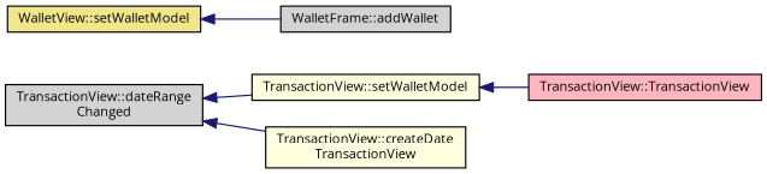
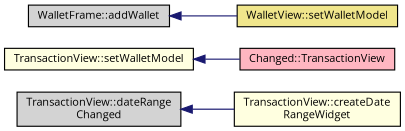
  digraph {
    fontname="Open Sans"
    rankdir=LR
    node [color=black fillcolor=lightgrey fontname="Open Sans" fontsize=10 shape=record style=filled]
    edge [color=midnightblue dir=back fontname="Open Sans" fontsize=10 labelfontname=Helvetica labelfontsize=10 style=solid]
    n1 [fontcolor=black height=0.2 label="TransactionView::dateRange\lChanged" width=0.4]
    n2 [fillcolor=lightyellow height=0.2 label="TransactionView::setWalletModel" width=0.4]
-   n3 [fillcolor=lightyellow height=0.2 label="TransactionView::createDate\lTransactionView" width=0.4]
-   n4 [fillcolor=lightpink height=0.2 label="TransactionView::TransactionView" width=0.4]
+   n3 [fillcolor=lightyellow height=0.2 label="TransactionView::createDate\lRangeWidget" width=0.4]
+   n4 [fillcolor=lightpink height=0.2 label="Changed::TransactionView" width=0.4]
    n5 [fillcolor=khaki height=0.2 label="WalletView::setWalletModel" width=0.4]
    n6 [height=0.2 label="WalletFrame::addWallet" width=0.4]
-   n1 -> n2
    n1 -> n3
    n2 -> n4
-   n5 -> n6
+   n6 -> n5
  }
